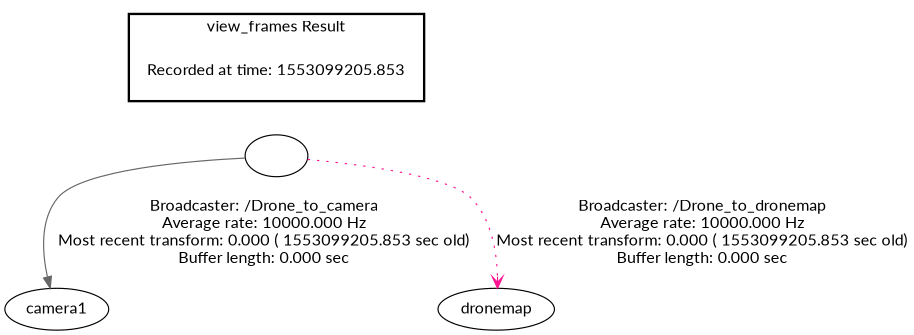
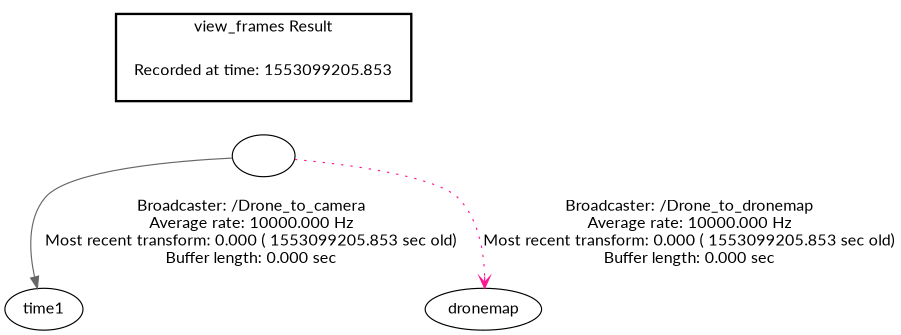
  digraph {
    fontname=Lato
    node [fontname=Lato]
    edge [fontname=Lato]
    "Recorded at time: 1553099205.853" [shape=plaintext]
    ""
-   camera1
+   camera1 [label=time1]
    dronemap
    subgraph cluster_1 {
      color=black
      label="view_frames Result"
      style=bold
      "Recorded at time: 1553099205.853"
    }
    "Recorded at time: 1553099205.853" -> "" [style=invis]
    "" -> camera1 [arrowhead=normal color=gray40 label="Broadcaster: /Drone_to_camera\nAverage rate: 10000.000 Hz\nMost recent transform: 0.000 ( 1553099205.853 sec old)\nBuffer length: 0.000 sec\n" style=solid]
    "" -> dronemap [arrowhead=vee color=deeppink label="Broadcaster: /Drone_to_dronemap\nAverage rate: 10000.000 Hz\nMost recent transform: 0.000 ( 1553099205.853 sec old)\nBuffer length: 0.000 sec\n" style=dotted]
  }
